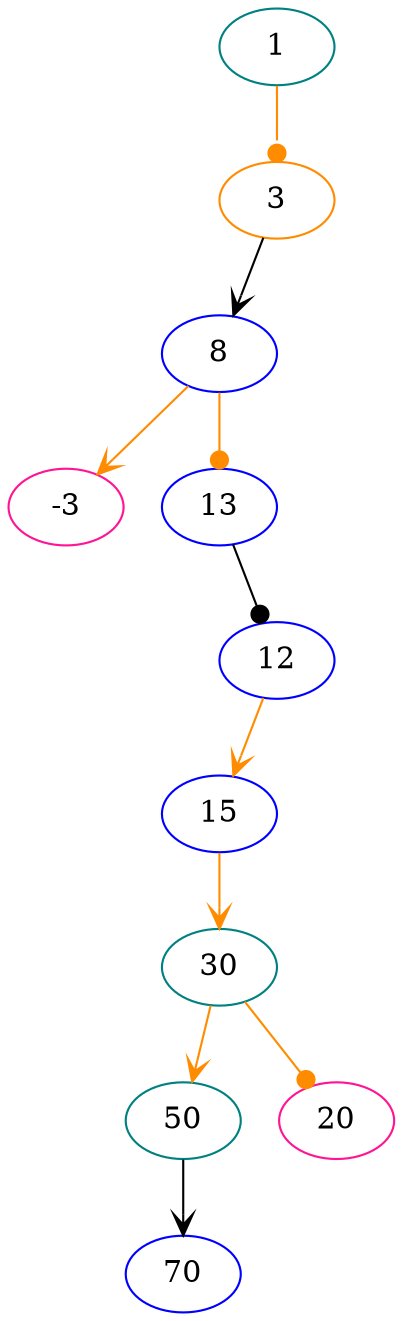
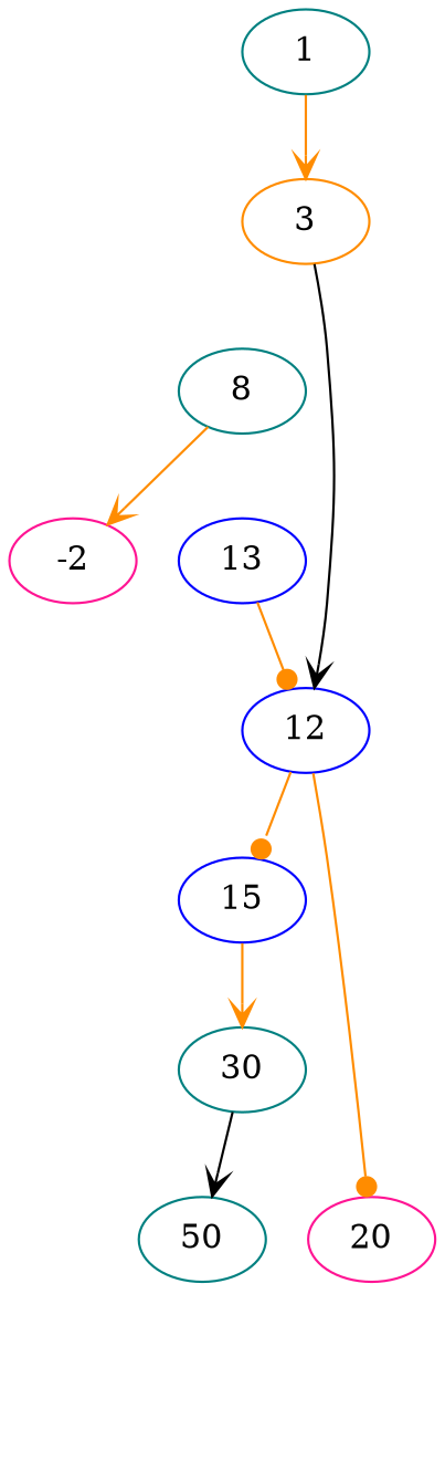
  digraph {
    node [color=teal]
    edge [arrowhead=vee color=darkorange]
    1
    3 [color=darkorange]
-   -3 [color=deeppink]
-   8 [color=blue]
+   -3 [color=deeppink label=-2]
+   8
    n5 [color=blue label=13]
    12 [color=blue]
    15 [color=blue]
    30
    20 [color=deeppink]
    50
-   70 [color=blue]
-   1 -> 3 [arrowhead=dot]
-   3 -> 8 [color=black]
+   1 -> 3
+   3 -> 12 [color=black]
    8 -> -3
-   8 -> n5 [arrowhead=dot]
-   n5 -> 12 [arrowhead=dot color=black]
-   12 -> 15
+   n5 -> 12 [arrowhead=dot]
+   12 -> 15 [arrowhead=dot]
    15 -> 30
-   30 -> 20 [arrowhead=dot]
-   30 -> 50
-   50 -> 70 [color=black]
+   12 -> 20 [arrowhead=dot]
+   30 -> 50 [color=black]
  }
